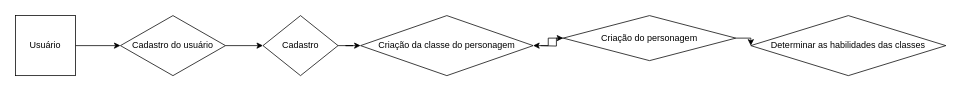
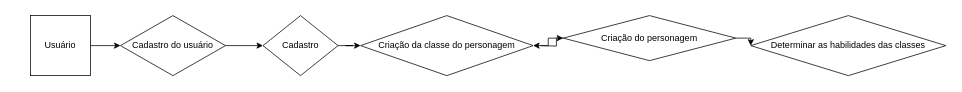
  <mxCell id="0" />
  <mxCell id="1" parent="0" />
  <mxCell id="2" style="edgeStyle=orthogonalEdgeStyle;rounded=0;orthogonalLoop=1;jettySize=auto;html=1;exitX=1;exitY=0.5;exitDx=0;exitDy=0;" edge="1" parent="1" source="3" target="5"><mxGeometry relative="1" as="geometry"><mxPoint x="150" y="60" as="targetPoint" /></mxGeometry></mxCell>
- <mxCell id="3" value="Usuário" style="whiteSpace=wrap;html=1;aspect=fixed;" vertex="1" parent="1"><mxGeometry x="20" y="20" width="80" height="80" as="geometry" /></mxCell>
+ <mxCell id="3" value="Usuário" style="whiteSpace=wrap;html=1;aspect=fixed;" vertex="1" parent="1"><mxGeometry x="40" y="20" width="80" height="80" as="geometry" /></mxCell>
  <mxCell id="4" style="edgeStyle=orthogonalEdgeStyle;rounded=0;orthogonalLoop=1;jettySize=auto;html=1;exitX=1;exitY=0.5;exitDx=0;exitDy=0;entryX=0;entryY=0.5;entryDx=0;entryDy=0;" edge="1" parent="1" source="5" target="7"><mxGeometry relative="1" as="geometry"><mxPoint x="350" y="60" as="targetPoint" /></mxGeometry></mxCell>
  <mxCell id="5" value="&lt;span style=&quot;line-height: 104%;&quot;&gt;&lt;font style=&quot;font-size: 12px;&quot;&gt;Cadastro do usuário&lt;/font&gt;&lt;/span&gt;" style="rhombus;whiteSpace=wrap;html=1;" vertex="1" parent="1"><mxGeometry x="160" y="20" width="140" height="80" as="geometry" /></mxCell>
  <mxCell id="6" value="" style="edgeStyle=orthogonalEdgeStyle;rounded=0;orthogonalLoop=1;jettySize=auto;html=1;" edge="1" parent="1" source="7" target="8"><mxGeometry relative="1" as="geometry" /></mxCell>
  <mxCell id="7" value="Cadastro" style="rhombus;whiteSpace=wrap;html=1;" vertex="1" parent="1"><mxGeometry x="350" y="20" width="100" height="80" as="geometry" /></mxCell>
  <mxCell id="8" value="&lt;span style=&quot;line-height: 104%;&quot;&gt;&lt;font style=&quot;font-size: 12px;&quot;&gt;Criação da classe do personagem&lt;/font&gt;&lt;/span&gt;" style="rhombus;whiteSpace=wrap;html=1;" vertex="1" parent="1"><mxGeometry x="480" y="20" width="230" height="80" as="geometry" /></mxCell>
  <mxCell id="9" value="" style="edgeStyle=orthogonalEdgeStyle;rounded=0;orthogonalLoop=1;jettySize=auto;html=1;" edge="1" parent="1" target="12"><mxGeometry relative="1" as="geometry"><mxPoint x="719.996" y="60.059" as="sourcePoint" /></mxGeometry></mxCell>
  <mxCell id="10" style="edgeStyle=orthogonalEdgeStyle;rounded=0;orthogonalLoop=1;jettySize=auto;html=1;entryX=1;entryY=0.5;entryDx=0;entryDy=0;" edge="1" parent="1" source="12" target="8"><mxGeometry relative="1" as="geometry" /></mxCell>
  <mxCell id="11" style="edgeStyle=orthogonalEdgeStyle;rounded=0;orthogonalLoop=1;jettySize=auto;html=1;exitX=1;exitY=0.5;exitDx=0;exitDy=0;" edge="1" parent="1" source="12" target="13"><mxGeometry relative="1" as="geometry"><mxPoint x="1020" y="59.824" as="targetPoint" /></mxGeometry></mxCell>
  <mxCell id="12" value="&lt;span style=&quot;line-height: 104%;&quot;&gt;&lt;font style=&quot;font-size: 12px;&quot;&gt;Criação do personagem&lt;/font&gt;&lt;/span&gt;" style="rhombus;whiteSpace=wrap;html=1;" vertex="1" parent="1"><mxGeometry x="750.07" y="20" width="230" height="60" as="geometry" /></mxCell>
  <mxCell id="13" value="&lt;span style=&quot;line-height: 104%;&quot;&gt;&lt;font style=&quot;font-size: 12px;&quot;&gt;Determinar as habilidades das classes&lt;/font&gt;&lt;/span&gt;" style="rhombus;whiteSpace=wrap;html=1;" vertex="1" parent="1"><mxGeometry x="1000" y="20" width="260" height="80" as="geometry" /></mxCell>
